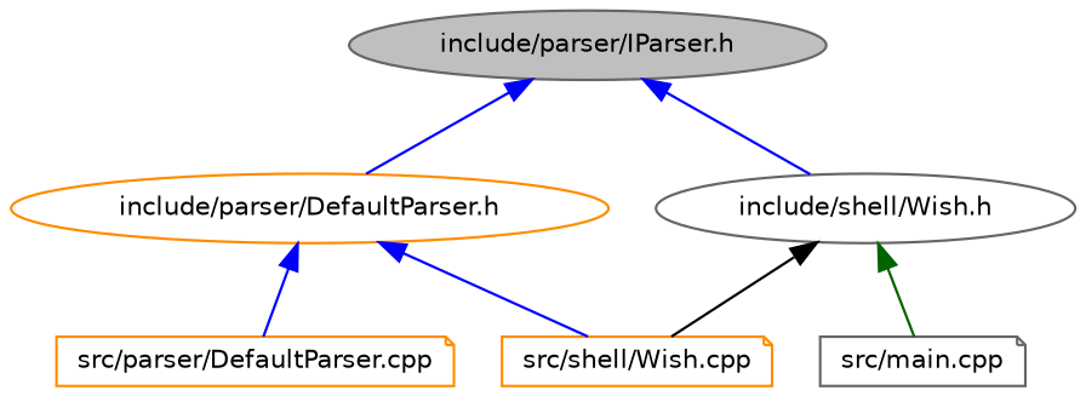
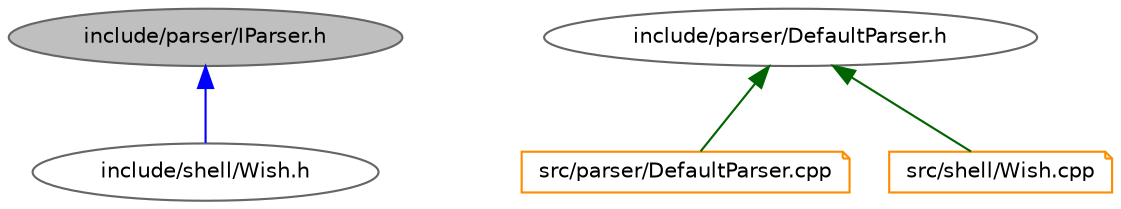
  digraph {
    node [color=gray40 fillcolor=white fontname=Helvetica fontsize=10 shape=ellipse style=filled]
    edge [color=blue dir=back fontname=Helvetica fontsize=10 labelfontname=Helvetica labelfontsize=10 style=solid]
    n1 [fillcolor=grey75 fontcolor=black height=0.2 label="include/parser/IParser.h" width=0.4]
-   n2 [color=darkorange height=0.2 label="include/parser/DefaultParser.h" width=0.4]
+   n2 [height=0.2 label="include/parser/DefaultParser.h" width=0.4]
    n3 [height=0.2 label="include/shell/Wish.h" width=0.4]
    n4 [color=darkorange height=0.2 label="src/parser/DefaultParser.cpp" shape=note width=0.4]
    n5 [color=darkorange height=0.2 label="src/shell/Wish.cpp" shape=note width=0.4]
-   n6 [height=0.2 label="src/main.cpp" shape=note width=0.4]
-   n1 -> n2
    n1 -> n3
-   n2 -> n4
-   n2 -> n5
-   n3 -> n5 [color=black]
-   n3 -> n6 [color=darkgreen]
+   n2 -> n4 [color=darkgreen]
+   n2 -> n5 [color=darkgreen]
  }
